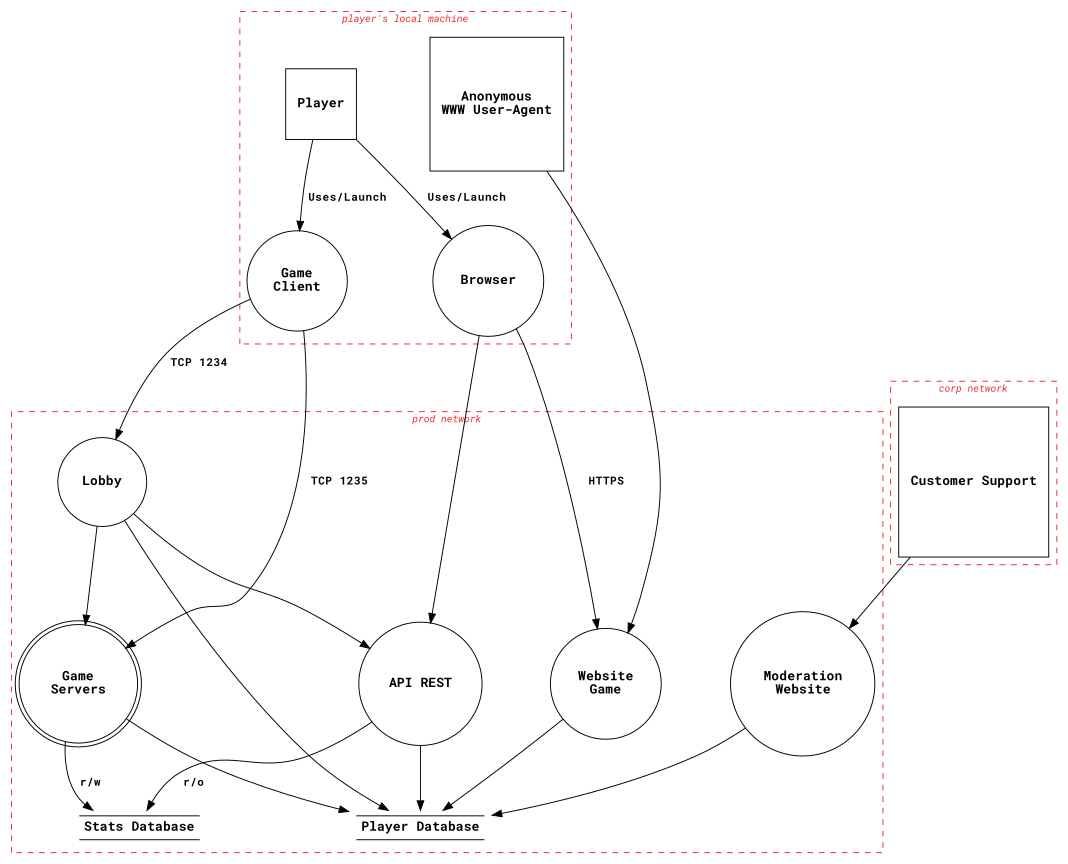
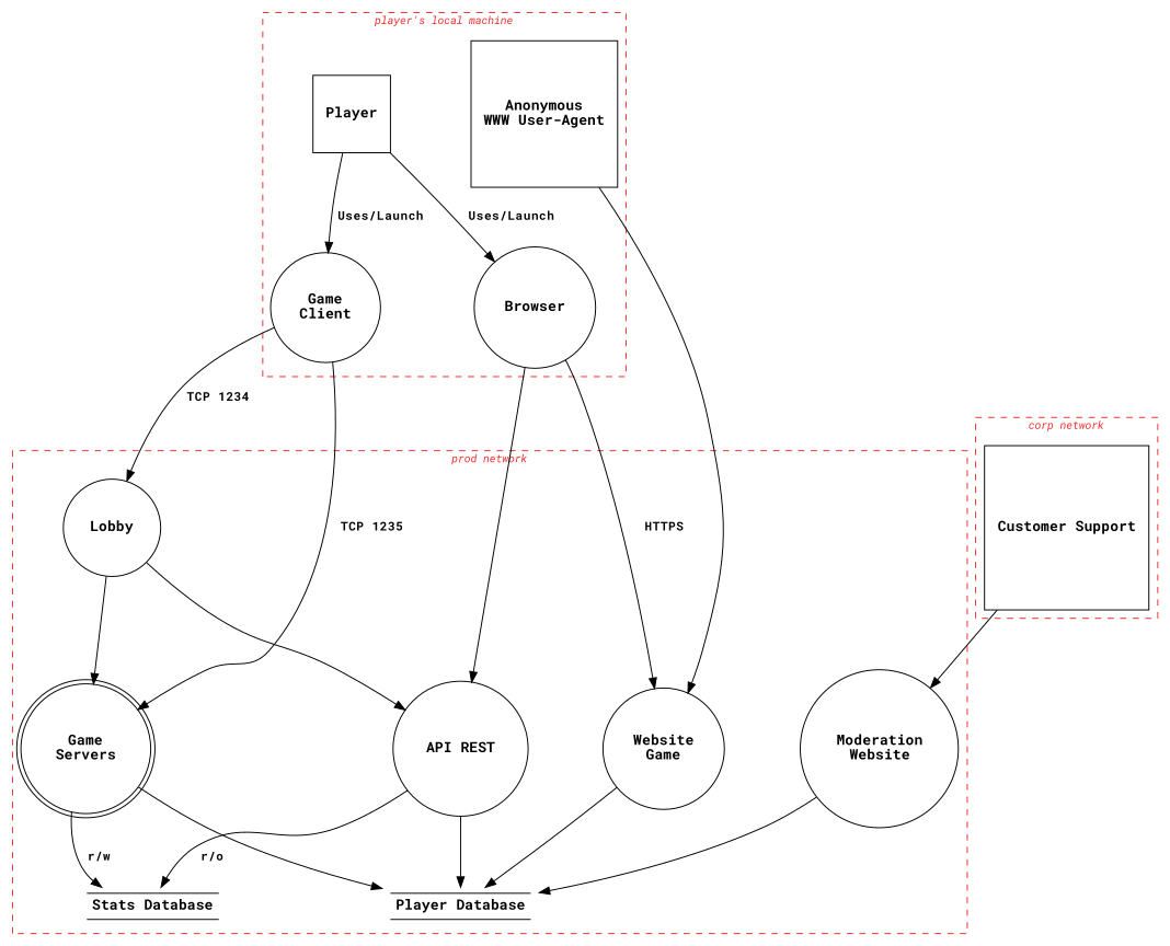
  digraph {
    fontname="Roboto Mono"
    fontsize=20
    labelloc=t
    nodesep=1
    node [fontname="Roboto Mono" fontsize=14 rankdir=lr shape=circle color=black]
    edge [color=black fontname="Roboto Mono" fontsize=12 shape=none]
    n1 [label=<<table border="0" cellborder="0" cellpadding="2"><tr><td><b>Player</b></td></tr></table>> shape=square color=""]
    n2 [label=<<table border="0" cellborder="0" cellpadding="2"><tr><td><b>Anonymous<br/>WWW User-Agent</b></td></tr></table>> shape=square color=""]
    n3 [label=<<table border="0" cellborder="0" cellpadding="2"><tr><td><b>Game<br/>Client</b></td></tr></table>>]
    n4 [label=<<table border="0" cellborder="0" cellpadding="2"><tr><td><b>Browser</b></td></tr></table>>]
    n5 [label=<<table border="0" cellborder="0" cellpadding="2"><tr><td><b>Customer Support</b></td></tr></table>> shape=square color=""]
    n6 [label=<<table border="0" cellborder="0" cellpadding="2"><tr><td><b>Website<br/>Game</b></td></tr></table>>]
    n7 [label=<<table border="0" cellborder="0" cellpadding="2"><tr><td><b>Lobby</b></td></tr></table>>]
    n8 [label=<<table border="0" cellborder="0" cellpadding="2"><tr><td><font color="black"><b>Game<br/>Servers</b></font></td></tr></table>> shape=doublecircle]
    n9 [label=<<table border="0" cellborder="0" cellpadding="2"><tr><td><b>Moderation<br/>Website</b></td></tr></table>>]
    n10 [label=<<table border="0" cellborder="0" cellpadding="2"><tr><td><b>API REST</b></td></tr></table>>]
    n11 [label=<<table sides="TB" cellborder="0" cellpadding="2"><tr><td><font color="black"><b>Player Database</b></font></td></tr></table>> shape=none]
    n12 [label=<<table sides="TB" cellborder="0" cellpadding="2"><tr><td><font color="black"><b>Stats Database</b></font></td></tr></table>> shape=none]
    subgraph cluster_1 {
      color=firebrick2
      fontcolor=firebrick2
      fontsize=10
      label=<<i>player's local machine</i>>
      style=dashed
      n1
      n2
      n3
      n4
    }
    subgraph cluster_2 {
      color=firebrick2
      fontcolor=firebrick2
      fontsize=10
      label=<<i>corp network</i>>
      style=dashed
      n5
    }
    subgraph cluster_3 {
      color=firebrick2
      fontcolor=firebrick2
      fontsize=10
      label=<<i>prod network</i>>
      style=dashed
      n6
      n7
      n8
      n9
      n10
      n11
      n12
    }
    n1 -> n3 [label=<<table border="0" cellborder="0" cellpadding="2"><tr><td><font color ="black"><b>Uses/Launch</b></font></td></tr></table>>]
    n1 -> n4 [label=<<table border="0" cellborder="0" cellpadding="2"><tr><td><font color ="black"><b>Uses/Launch</b></font></td></tr></table>>]
    n2 -> n6 [label=<<table border="0" cellborder="0" cellpadding="2"><tr><td><font color ="black"><b> </b></font></td></tr></table>>]
    n3 -> n7 [label=<<table border="0" cellborder="0" cellpadding="2"><tr><td><font color ="black"><b>TCP 1234</b></font></td></tr></table>>]
    n3 -> n8 [label=<<table border="0" cellborder="0" cellpadding="2"><tr><td><font color ="black"><b>TCP 1235</b></font></td></tr></table>>]
    n4 -> n6 [label=<<table border="0" cellborder="0" cellpadding="2"><tr><td><font color ="black"><b>HTTPS</b></font></td></tr></table>>]
    n4 -> n10 [label=<<table border="0" cellborder="0" cellpadding="2"><tr><td><font color ="black"><b> </b></font></td></tr></table>>]
    n5 -> n9 [label=<<table border="0" cellborder="0" cellpadding="2"><tr><td><font color ="black"><b> </b></font></td></tr></table>>]
    n6 -> n11 [label=<<table border="0" cellborder="0" cellpadding="2"><tr><td><font color ="black"><b> </b></font></td></tr></table>>]
    n7 -> n8 [label=<<table border="0" cellborder="0" cellpadding="2"><tr><td><font color ="black"><b> </b></font></td></tr></table>>]
    n7 -> n10 [label=<<table border="0" cellborder="0" cellpadding="2"><tr><td><font color ="black"><b> </b></font></td></tr></table>>]
-   n7 -> n11 [label=<<table border="0" cellborder="0" cellpadding="2"><tr><td><font color ="black"><b> </b></font></td></tr></table>>]
    n8 -> n11 [label=<<table border="0" cellborder="0" cellpadding="2"><tr><td><font color ="black"><b> </b></font></td></tr></table>>]
    n8 -> n12 [label=<<table border="0" cellborder="0" cellpadding="2"><tr><td><font color ="black"><b>r/w</b></font></td></tr></table>>]
    n9 -> n11 [label=<<table border="0" cellborder="0" cellpadding="2"><tr><td><font color ="black"><b> </b></font></td></tr></table>>]
    n10 -> n11 [label=<<table border="0" cellborder="0" cellpadding="2"><tr><td><font color ="black"><b> </b></font></td></tr></table>>]
    n10 -> n12 [label=<<table border="0" cellborder="0" cellpadding="2"><tr><td><font color ="black"><b>r/o</b></font></td></tr></table>>]
  }
